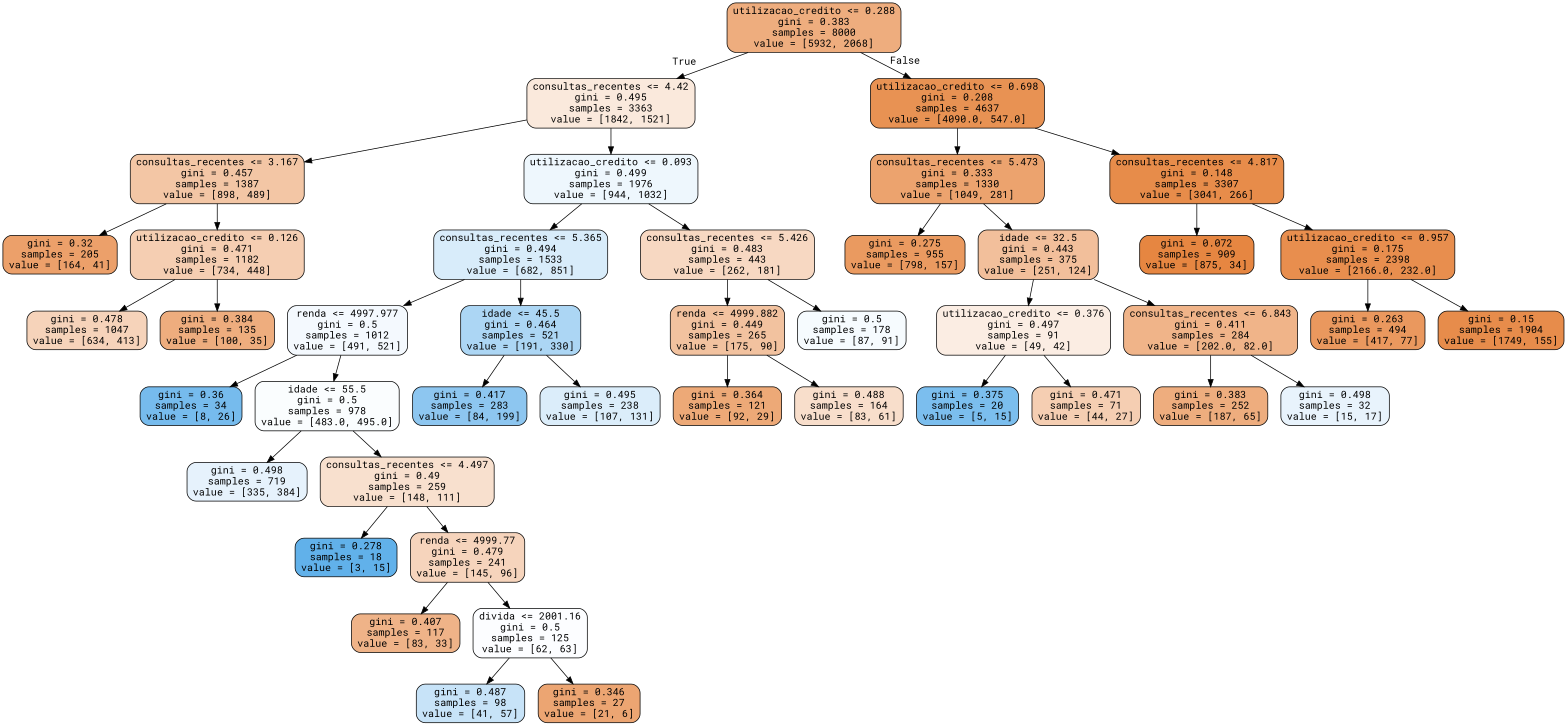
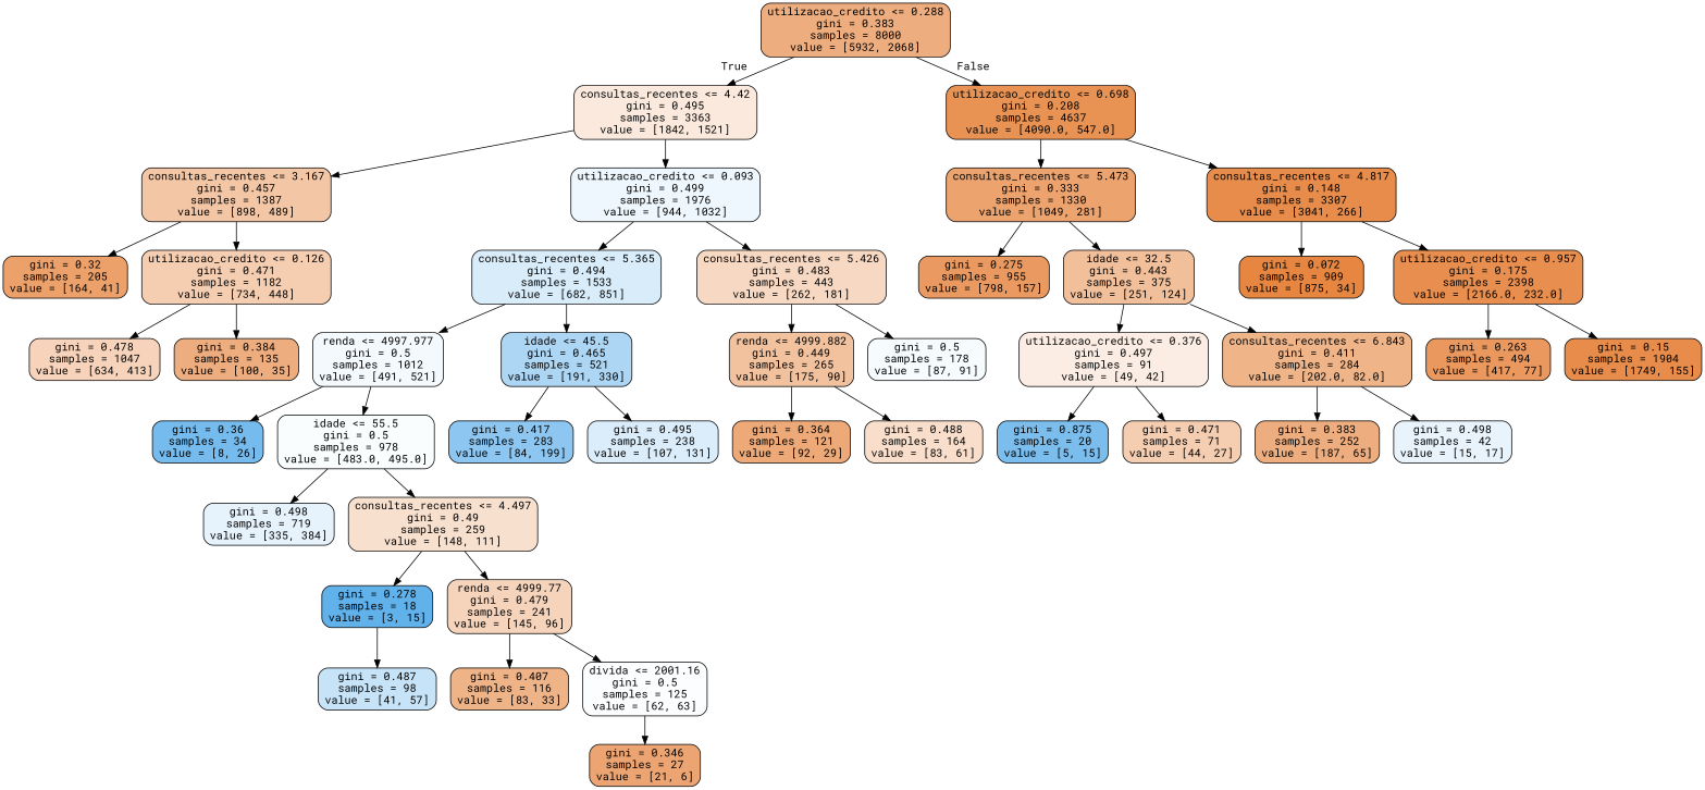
  digraph {
    fontname="Roboto Mono"
    node [color=black fillcolor="#eead7e" fontname="Roboto Mono" shape=box style="filled, rounded"]
    edge [fontname="Roboto Mono"]
    n1 [label="utilizacao_credito <= 0.288\ngini = 0.383\nsamples = 8000\nvalue = [5932, 2068]"]
    n2 [fillcolor="#fae9dc" label="consultas_recentes <= 4.42\ngini = 0.495\nsamples = 3363\nvalue = [1842, 1521]"]
    n3 [fillcolor="#e89253" label="utilizacao_credito <= 0.698\ngini = 0.208\nsamples = 4637\nvalue = [4090.0, 547.0]"]
    n4 [fillcolor="#f3c6a5" label="consultas_recentes <= 3.167\ngini = 0.457\nsamples = 1387\nvalue = [898, 489]"]
    n5 [fillcolor="#eef7fd" label="utilizacao_credito <= 0.093\ngini = 0.499\nsamples = 1976\nvalue = [944, 1032]"]
    n6 [fillcolor="#eca36e" label="consultas_recentes <= 5.473\ngini = 0.333\nsamples = 1330\nvalue = [1049, 281]"]
    n7 [fillcolor="#e78c4a" label="consultas_recentes <= 4.817\ngini = 0.148\nsamples = 3307\nvalue = [3041, 266]"]
    n8 [fillcolor="#eca06a" label="gini = 0.32\nsamples = 205\nvalue = [164, 41]"]
    n9 [fillcolor="#f5ceb2" label="utilizacao_credito <= 0.126\ngini = 0.471\nsamples = 1182\nvalue = [734, 448]"]
    n10 [fillcolor="#d8ecfa" label="consultas_recentes <= 5.365\ngini = 0.494\nsamples = 1533\nvalue = [682, 851]"]
    n11 [fillcolor="#f7d8c2" label="consultas_recentes <= 5.426\ngini = 0.483\nsamples = 443\nvalue = [262, 181]"]
    n12 [fillcolor="#f6d3ba" label="gini = 0.478\nsamples = 1047\nvalue = [634, 413]"]
    n13 [label="gini = 0.384\nsamples = 135\nvalue = [100, 35]"]
    n14 [fillcolor="#f4f9fe" label="renda <= 4997.977\ngini = 0.5\nsamples = 1012\nvalue = [491, 521]"]
-   n15 [fillcolor="#acd6f4" label="idade <= 45.5\ngini = 0.464\nsamples = 521\nvalue = [191, 330]"]
+   n15 [fillcolor="#acd6f4" label="idade <= 45.5\ngini = 0.465\nsamples = 521\nvalue = [191, 330]"]
    n16 [fillcolor="#f2c29f" label="renda <= 4999.882\ngini = 0.449\nsamples = 265\nvalue = [175, 90]"]
    n17 [fillcolor="#f6fbfe" label="gini = 0.5\nsamples = 178\nvalue = [87, 91]"]
    n18 [fillcolor="#76bbed" label="gini = 0.36\nsamples = 34\nvalue = [8, 26]"]
    n19 [fillcolor="#fafdfe" label="idade <= 55.5\ngini = 0.5\nsamples = 978\nvalue = [483.0, 495.0]"]
    n20 [fillcolor="#8dc6f0" label="gini = 0.417\nsamples = 283\nvalue = [84, 199]"]
    n21 [fillcolor="#dbedfa" label="gini = 0.495\nsamples = 238\nvalue = [107, 131]"]
    n22 [fillcolor="#e6f2fc" label="gini = 0.498\nsamples = 719\nvalue = [335, 384]"]
    n23 [fillcolor="#f8e0ce" label="consultas_recentes <= 4.497\ngini = 0.49\nsamples = 259\nvalue = [148, 111]"]
    n24 [fillcolor="#61b1ea" label="gini = 0.278\nsamples = 18\nvalue = [3, 15]"]
    n25 [fillcolor="#f6d4bc" label="renda <= 4999.77\ngini = 0.479\nsamples = 241\nvalue = [145, 96]"]
-   n26 [fillcolor="#efb388" label="gini = 0.407\nsamples = 117\nvalue = [83, 33]"]
+   n26 [fillcolor="#efb388" label="gini = 0.407\nsamples = 116\nvalue = [83, 33]"]
    n27 [fillcolor="#fcfdff" label="divida <= 2001.16\ngini = 0.5\nsamples = 125\nvalue = [62, 63]"]
    n28 [fillcolor="#c7e3f8" label="gini = 0.487\nsamples = 98\nvalue = [41, 57]"]
    n29 [fillcolor="#eca572" label="gini = 0.346\nsamples = 27\nvalue = [21, 6]"]
    n30 [fillcolor="#eda977" label="gini = 0.364\nsamples = 121\nvalue = [92, 29]"]
    n31 [fillcolor="#f8decb" label="gini = 0.488\nsamples = 164\nvalue = [83, 61]"]
    n32 [fillcolor="#ea9a60" label="gini = 0.275\nsamples = 955\nvalue = [798, 157]"]
    n33 [fillcolor="#f2bf9b" label="idade <= 32.5\ngini = 0.443\nsamples = 375\nvalue = [251, 124]"]
    n34 [fillcolor="#e68641" label="gini = 0.072\nsamples = 909\nvalue = [875, 34]"]
    n35 [fillcolor="#e88e4e" label="utilizacao_credito <= 0.957\ngini = 0.175\nsamples = 2398\nvalue = [2166.0, 232.0]"]
    n36 [fillcolor="#fbede3" label="utilizacao_credito <= 0.376\ngini = 0.497\nsamples = 91\nvalue = [49, 42]"]
    n37 [fillcolor="#f0b489" label="consultas_recentes <= 6.843\ngini = 0.411\nsamples = 284\nvalue = [202.0, 82.0]"]
-   n38 [fillcolor="#7bbeee" label="gini = 0.375\nsamples = 20\nvalue = [5, 15]"]
+   n38 [fillcolor="#7bbeee" label="gini = 0.875\nsamples = 20\nvalue = [5, 15]"]
    n39 [fillcolor="#f5ceb2" label="gini = 0.471\nsamples = 71\nvalue = [44, 27]"]
    n40 [label="gini = 0.383\nsamples = 252\nvalue = [187, 65]"]
-   n41 [fillcolor="#e8f3fc" label="gini = 0.498\nsamples = 32\nvalue = [15, 17]"]
+   n41 [fillcolor="#e8f3fc" label="gini = 0.498\nsamples = 42\nvalue = [15, 17]"]
    n42 [fillcolor="#ea985e" label="gini = 0.263\nsamples = 494\nvalue = [417, 77]"]
    n43 [fillcolor="#e78c4b" label="gini = 0.15\nsamples = 1904\nvalue = [1749, 155]"]
    n1 -> n2 [headlabel=True labelangle=45 labeldistance=2.5]
    n1 -> n3 [headlabel=False labelangle=-45 labeldistance=2.5]
    n2 -> n4
    n2 -> n5
    n3 -> n6
    n3 -> n7
    n4 -> n8
    n4 -> n9
    n5 -> n10
    n5 -> n11
    n6 -> n32
    n6 -> n33
    n7 -> n34
    n7 -> n35
    n9 -> n12
    n9 -> n13
    n10 -> n14
    n10 -> n15
    n11 -> n16
    n11 -> n17
    n14 -> n18
    n14 -> n19
    n15 -> n20
    n15 -> n21
    n16 -> n30
    n16 -> n31
    n19 -> n22
    n19 -> n23
    n23 -> n24
    n23 -> n25
    n25 -> n26
    n25 -> n27
-   n27 -> n28
+   n24 -> n28
    n27 -> n29
    n33 -> n36
    n33 -> n37
    n35 -> n42
    n35 -> n43
    n36 -> n38
    n36 -> n39
    n37 -> n40
    n37 -> n41
  }
